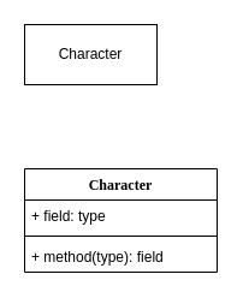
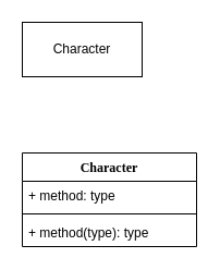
  <mxCell id="0" />
  <mxCell id="1" parent="0" />
  <mxCell id="2" value="&lt;div&gt;Character&lt;/div&gt;" style="html=1;whiteSpace=wrap;" vertex="1" parent="1"><mxGeometry x="20" y="20" width="110" height="50" as="geometry" /></mxCell>
  <mxCell id="3" value="&lt;div&gt;Character&lt;/div&gt;&lt;div&gt;&lt;br&gt;&lt;/div&gt;" style="swimlane;fontStyle=1;align=center;verticalAlign=top;childLayout=stackLayout;horizontal=1;startSize=26;horizontalStack=0;resizeParent=1;resizeParentMax=0;resizeLast=0;collapsible=1;marginBottom=0;whiteSpace=wrap;html=1;fontFamily=Lucida Console;" vertex="1" parent="1"><mxGeometry x="20" y="140" width="160" height="86" as="geometry" /></mxCell>
- <mxCell id="4" value="+ field: type" style="text;strokeColor=none;fillColor=none;align=left;verticalAlign=top;spacingLeft=4;spacingRight=4;overflow=hidden;rotatable=0;points=[[0,0.5],[1,0.5]];portConstraint=eastwest;whiteSpace=wrap;html=1;" vertex="1" parent="3"><mxGeometry y="26" width="160" height="26" as="geometry" /></mxCell>
+ <mxCell id="4" value="+ method: type" style="text;strokeColor=none;fillColor=none;align=left;verticalAlign=top;spacingLeft=4;spacingRight=4;overflow=hidden;rotatable=0;points=[[0,0.5],[1,0.5]];portConstraint=eastwest;whiteSpace=wrap;html=1;" vertex="1" parent="3"><mxGeometry y="26" width="160" height="26" as="geometry" /></mxCell>
  <mxCell id="5" value="" style="line;strokeWidth=1;fillColor=none;align=left;verticalAlign=middle;spacingTop=-1;spacingLeft=3;spacingRight=3;rotatable=0;labelPosition=right;points=[];portConstraint=eastwest;strokeColor=inherit;" vertex="1" parent="3"><mxGeometry y="52" width="160" height="8" as="geometry" /></mxCell>
- <mxCell id="6" value="+ method(type): field" style="text;strokeColor=none;fillColor=none;align=left;verticalAlign=top;spacingLeft=4;spacingRight=4;overflow=hidden;rotatable=0;points=[[0,0.5],[1,0.5]];portConstraint=eastwest;whiteSpace=wrap;html=1;" vertex="1" parent="3"><mxGeometry y="60" width="160" height="26" as="geometry" /></mxCell>
+ <mxCell id="6" value="+ method(type): type" style="text;strokeColor=none;fillColor=none;align=left;verticalAlign=top;spacingLeft=4;spacingRight=4;overflow=hidden;rotatable=0;points=[[0,0.5],[1,0.5]];portConstraint=eastwest;whiteSpace=wrap;html=1;" vertex="1" parent="3"><mxGeometry y="60" width="160" height="26" as="geometry" /></mxCell>
